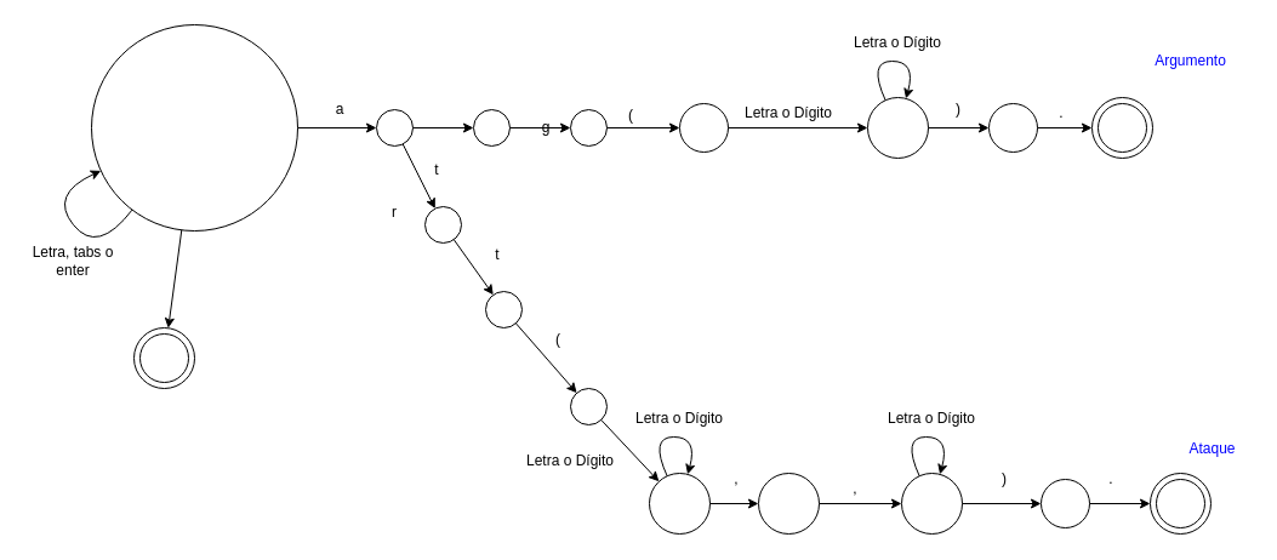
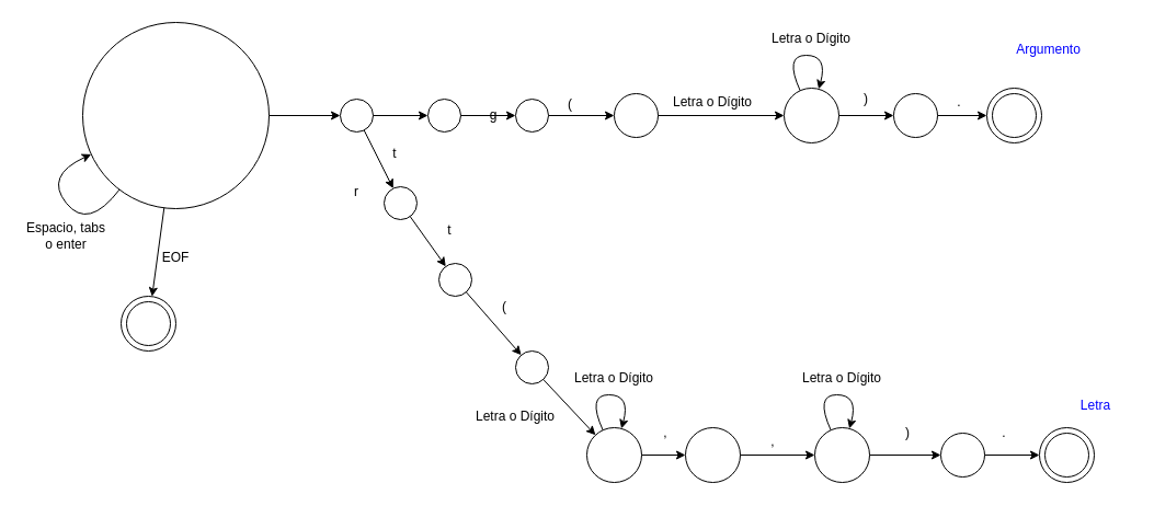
  <mxCell id="0" />
  <mxCell id="1" parent="0" />
  <mxCell id="2" value="" style="curved=1;endArrow=classic;html=1;rounded=0;" parent="1" source="13" target="13" edge="1"><mxGeometry width="50" height="50" relative="1" as="geometry"><mxPoint x="755" y="0" as="sourcePoint" /><mxPoint x="705" y="50" as="targetPoint" /><Array as="points"><mxPoint x="715" y="50" /><mxPoint x="755" y="50" /></Array></mxGeometry></mxCell>
  <mxCell id="3" value="" style="ellipse;whiteSpace=wrap;html=1;aspect=fixed;" parent="1" vertex="1"><mxGeometry x="75" y="20" width="170" height="170" as="geometry" /></mxCell>
  <mxCell id="4" value="" style="endArrow=classic;html=1;rounded=0;" parent="1" source="3" target="5" edge="1"><mxGeometry width="50" height="50" relative="1" as="geometry"><mxPoint x="180" y="180" as="sourcePoint" /><mxPoint x="350" y="80" as="targetPoint" /></mxGeometry></mxCell>
  <mxCell id="5" value="" style="ellipse;whiteSpace=wrap;html=1;aspect=fixed;" parent="1" vertex="1"><mxGeometry x="310" y="90" width="30" height="30" as="geometry" /></mxCell>
  <mxCell id="6" value="" style="ellipse;whiteSpace=wrap;html=1;aspect=fixed;" parent="1" vertex="1"><mxGeometry x="390" y="90" width="30" height="30" as="geometry" /></mxCell>
  <mxCell id="7" value="" style="endArrow=classic;html=1;rounded=0;" parent="1" source="5" target="6" edge="1"><mxGeometry width="50" height="50" relative="1" as="geometry"><mxPoint x="238.769" y="140.584" as="sourcePoint" /><mxPoint x="370.222" y="117.57" as="targetPoint" /></mxGeometry></mxCell>
  <mxCell id="8" value="" style="ellipse;whiteSpace=wrap;html=1;aspect=fixed;" parent="1" vertex="1"><mxGeometry x="470" y="90" width="30" height="30" as="geometry" /></mxCell>
  <mxCell id="9" value="" style="endArrow=classic;html=1;rounded=0;" parent="1" source="6" target="8" edge="1"><mxGeometry width="50" height="50" relative="1" as="geometry"><mxPoint x="520" y="60" as="sourcePoint" /><mxPoint x="490" y="115" as="targetPoint" /></mxGeometry></mxCell>
- <mxCell id="10" value="a" style="text;html=1;strokeColor=none;fillColor=none;align=center;verticalAlign=middle;whiteSpace=wrap;rounded=0;" parent="1" vertex="1"><mxGeometry x="270" y="80" width="20" height="20" as="geometry" /></mxCell>
  <mxCell id="11" value="r" style="text;html=1;strokeColor=none;fillColor=none;align=center;verticalAlign=middle;whiteSpace=wrap;rounded=0;" parent="1" vertex="1"><mxGeometry x="315" y="165" width="20" height="20" as="geometry" /></mxCell>
  <mxCell id="12" value="g" style="text;html=1;strokeColor=none;fillColor=none;align=center;verticalAlign=middle;whiteSpace=wrap;rounded=0;" parent="1" vertex="1"><mxGeometry x="440" y="95" width="20" height="20" as="geometry" /></mxCell>
  <mxCell id="13" value="" style="ellipse;whiteSpace=wrap;html=1;aspect=fixed;" parent="1" vertex="1"><mxGeometry x="715" y="80" width="50" height="50" as="geometry" /></mxCell>
  <mxCell id="14" value="(" style="text;html=1;strokeColor=none;fillColor=none;align=center;verticalAlign=middle;whiteSpace=wrap;rounded=0;" parent="1" vertex="1"><mxGeometry x="510" y="80" width="20" height="30" as="geometry" /></mxCell>
  <mxCell id="15" value="Letra o Dígito" style="text;html=1;strokeColor=none;fillColor=none;align=center;verticalAlign=middle;whiteSpace=wrap;rounded=0;" parent="1" vertex="1"><mxGeometry x="700" y="20" width="80" height="30" as="geometry" /></mxCell>
  <mxCell id="16" value="" style="endArrow=classic;html=1;rounded=0;" parent="1" source="13" target="17" edge="1"><mxGeometry width="50" height="50" relative="1" as="geometry"><mxPoint x="795" y="104.5" as="sourcePoint" /><mxPoint x="805" y="105" as="targetPoint" /></mxGeometry></mxCell>
  <mxCell id="17" value="" style="ellipse;whiteSpace=wrap;html=1;aspect=fixed;" parent="1" vertex="1"><mxGeometry x="815" y="85" width="40" height="40" as="geometry" /></mxCell>
  <mxCell id="18" value=")" style="text;html=1;strokeColor=none;fillColor=none;align=center;verticalAlign=middle;whiteSpace=wrap;rounded=0;" parent="1" vertex="1"><mxGeometry x="780" y="75" width="20" height="30" as="geometry" /></mxCell>
  <mxCell id="19" value="" style="ellipse;whiteSpace=wrap;html=1;aspect=fixed;" parent="1" vertex="1"><mxGeometry x="905" y="85" width="40" height="40" as="geometry" /></mxCell>
  <mxCell id="20" value="" style="ellipse;whiteSpace=wrap;html=1;aspect=fixed;fillColor=none;" parent="1" vertex="1"><mxGeometry x="900" y="80" width="50" height="50" as="geometry" /></mxCell>
  <mxCell id="21" value="" style="endArrow=classic;html=1;rounded=0;" parent="1" source="17" target="20" edge="1"><mxGeometry width="50" height="50" relative="1" as="geometry"><mxPoint x="815" y="150" as="sourcePoint" /><mxPoint x="865" y="150" as="targetPoint" /></mxGeometry></mxCell>
  <mxCell id="22" value="." style="text;html=1;strokeColor=none;fillColor=none;align=center;verticalAlign=middle;whiteSpace=wrap;rounded=0;" parent="1" vertex="1"><mxGeometry x="865" y="85" width="20" height="15" as="geometry" /></mxCell>
  <mxCell id="23" value="" style="ellipse;whiteSpace=wrap;html=1;aspect=fixed;" parent="1" vertex="1"><mxGeometry x="350" y="170" width="30" height="30" as="geometry" /></mxCell>
  <mxCell id="24" value="" style="endArrow=classic;html=1;rounded=0;" parent="1" source="5" target="23" edge="1"><mxGeometry width="50" height="50" relative="1" as="geometry"><mxPoint x="345" y="140" as="sourcePoint" /><mxPoint x="395" y="140" as="targetPoint" /></mxGeometry></mxCell>
  <mxCell id="25" value="t" style="text;html=1;strokeColor=none;fillColor=none;align=center;verticalAlign=middle;whiteSpace=wrap;rounded=0;" parent="1" vertex="1"><mxGeometry x="350" y="130" width="20" height="20" as="geometry" /></mxCell>
  <mxCell id="26" value="" style="ellipse;whiteSpace=wrap;html=1;aspect=fixed;" parent="1" vertex="1"><mxGeometry x="400" y="240" width="30" height="30" as="geometry" /></mxCell>
  <mxCell id="27" value="" style="endArrow=classic;html=1;rounded=0;" parent="1" source="23" target="26" edge="1"><mxGeometry width="50" height="50" relative="1" as="geometry"><mxPoint x="340.974" y="128.759" as="sourcePoint" /><mxPoint x="368.908" y="191.293" as="targetPoint" /></mxGeometry></mxCell>
  <mxCell id="28" value="t" style="text;html=1;strokeColor=none;fillColor=none;align=center;verticalAlign=middle;whiteSpace=wrap;rounded=0;" parent="1" vertex="1"><mxGeometry x="400" y="200" width="20" height="20" as="geometry" /></mxCell>
- <mxCell id="29" value="Argumento" style="text;html=1;strokeColor=none;fillColor=none;align=center;verticalAlign=middle;whiteSpace=wrap;rounded=0;fontColor=#0000FF;" parent="1" vertex="1"><mxGeometry x="950" y="40" width="62.5" height="20" as="geometry" /></mxCell>
+ <mxCell id="29" value="Argumento" style="text;html=1;strokeColor=none;fillColor=none;align=center;verticalAlign=middle;whiteSpace=wrap;rounded=0;fontColor=#0000FF;" parent="1" vertex="1"><mxGeometry x="925" y="35" width="62.5" height="20" as="geometry" /></mxCell>
  <mxCell id="30" value="" style="curved=1;endArrow=classic;html=1;rounded=0;" parent="1" source="3" target="3" edge="1"><mxGeometry width="50" height="50" relative="1" as="geometry"><mxPoint x="10" y="235" as="sourcePoint" /><mxPoint x="60" y="185" as="targetPoint" /><Array as="points"><mxPoint x="80" y="210" /><mxPoint x="40" y="160" /></Array></mxGeometry></mxCell>
- <mxCell id="31" value="Letra, tabs o enter" style="text;html=1;strokeColor=none;fillColor=none;align=center;verticalAlign=middle;whiteSpace=wrap;rounded=0;" parent="1" vertex="1"><mxGeometry x="20" y="200" width="80" height="30" as="geometry" /></mxCell>
+ <mxCell id="31" value="Espacio, tabs o enter" style="text;html=1;strokeColor=none;fillColor=none;align=center;verticalAlign=middle;whiteSpace=wrap;rounded=0;" parent="1" vertex="1"><mxGeometry x="20" y="200" width="80" height="30" as="geometry" /></mxCell>
  <mxCell id="32" value="" style="ellipse;whiteSpace=wrap;html=1;aspect=fixed;" parent="1" vertex="1"><mxGeometry x="115" y="275" width="40" height="40" as="geometry" /></mxCell>
  <mxCell id="33" value="" style="ellipse;whiteSpace=wrap;html=1;aspect=fixed;fillColor=none;" parent="1" vertex="1"><mxGeometry x="110" y="270" width="50" height="50" as="geometry" /></mxCell>
  <mxCell id="34" value="" style="endArrow=classic;html=1;rounded=0;" parent="1" source="3" target="33" edge="1"><mxGeometry width="50" height="50" relative="1" as="geometry"><mxPoint x="229.998" y="228.416" as="sourcePoint" /><mxPoint x="256.582" y="281.584" as="targetPoint" /></mxGeometry></mxCell>
+ <mxCell id="35" value="EOF" style="text;html=1;strokeColor=none;fillColor=none;align=center;verticalAlign=middle;whiteSpace=wrap;rounded=0;" parent="1" vertex="1"><mxGeometry x="140" y="220" width="40" height="30" as="geometry" /></mxCell>
  <mxCell id="36" value="" style="ellipse;whiteSpace=wrap;html=1;aspect=fixed;" vertex="1" parent="1"><mxGeometry x="470" y="320" width="30" height="30" as="geometry" /></mxCell>
  <mxCell id="37" value="" style="endArrow=classic;html=1;rounded=0;" edge="1" parent="1" source="26" target="36"><mxGeometry width="50" height="50" relative="1" as="geometry"><mxPoint x="480" y="240" as="sourcePoint" /><mxPoint x="440.001" y="345.614" as="targetPoint" /></mxGeometry></mxCell>
  <mxCell id="38" value="(" style="text;html=1;strokeColor=none;fillColor=none;align=center;verticalAlign=middle;whiteSpace=wrap;rounded=0;" vertex="1" parent="1"><mxGeometry x="450" y="265" width="20" height="30" as="geometry" /></mxCell>
  <mxCell id="39" value="" style="curved=1;endArrow=classic;html=1;rounded=0;" edge="1" parent="1" source="40" target="40"><mxGeometry width="50" height="50" relative="1" as="geometry"><mxPoint x="575" y="310" as="sourcePoint" /><mxPoint x="525" y="360" as="targetPoint" /><Array as="points"><mxPoint x="535" y="360" /><mxPoint x="575" y="360" /></Array></mxGeometry></mxCell>
  <mxCell id="40" value="" style="ellipse;whiteSpace=wrap;html=1;aspect=fixed;" vertex="1" parent="1"><mxGeometry x="535" y="390" width="50" height="50" as="geometry" /></mxCell>
  <mxCell id="41" value="Letra o Dígito" style="text;html=1;strokeColor=none;fillColor=none;align=center;verticalAlign=middle;whiteSpace=wrap;rounded=0;" vertex="1" parent="1"><mxGeometry x="520" y="330" width="80" height="30" as="geometry" /></mxCell>
  <mxCell id="42" value="" style="endArrow=classic;html=1;rounded=0;" edge="1" parent="1" source="36" target="40"><mxGeometry width="50" height="50" relative="1" as="geometry"><mxPoint x="520" y="300" as="sourcePoint" /><mxPoint x="470" y="170" as="targetPoint" /></mxGeometry></mxCell>
  <mxCell id="43" value="," style="text;html=1;strokeColor=none;fillColor=none;align=center;verticalAlign=middle;whiteSpace=wrap;rounded=0;" vertex="1" parent="1"><mxGeometry x="597" y="380" width="20" height="30" as="geometry" /></mxCell>
  <mxCell id="44" value="" style="curved=1;endArrow=classic;html=1;rounded=0;" edge="1" parent="1" source="45" target="45"><mxGeometry width="50" height="50" relative="1" as="geometry"><mxPoint x="783" y="310" as="sourcePoint" /><mxPoint x="733" y="360" as="targetPoint" /><Array as="points"><mxPoint x="743" y="360" /><mxPoint x="783" y="360" /></Array></mxGeometry></mxCell>
  <mxCell id="45" value="" style="ellipse;whiteSpace=wrap;html=1;aspect=fixed;" vertex="1" parent="1"><mxGeometry x="743" y="390" width="50" height="50" as="geometry" /></mxCell>
  <mxCell id="46" value="Letra o Dígito" style="text;html=1;strokeColor=none;fillColor=none;align=center;verticalAlign=middle;whiteSpace=wrap;rounded=0;" vertex="1" parent="1"><mxGeometry x="728" y="330" width="80" height="30" as="geometry" /></mxCell>
  <mxCell id="47" value=")" style="text;html=1;strokeColor=none;fillColor=none;align=center;verticalAlign=middle;whiteSpace=wrap;rounded=0;" vertex="1" parent="1"><mxGeometry x="818" y="380" width="20" height="30" as="geometry" /></mxCell>
  <mxCell id="48" value="" style="ellipse;whiteSpace=wrap;html=1;aspect=fixed;" vertex="1" parent="1"><mxGeometry x="858" y="395" width="40" height="40" as="geometry" /></mxCell>
  <mxCell id="49" value="" style="endArrow=classic;html=1;rounded=0;" edge="1" parent="1" source="45" target="48"><mxGeometry width="50" height="50" relative="1" as="geometry"><mxPoint x="748" y="260" as="sourcePoint" /><mxPoint x="798" y="210" as="targetPoint" /></mxGeometry></mxCell>
  <mxCell id="50" value="" style="endArrow=classic;html=1;rounded=0;" edge="1" parent="1" source="48" target="53"><mxGeometry width="50" height="50" relative="1" as="geometry"><mxPoint x="958" y="280" as="sourcePoint" /><mxPoint x="959" y="415" as="targetPoint" /></mxGeometry></mxCell>
- <mxCell id="51" value="Ataque" style="text;html=1;strokeColor=none;fillColor=none;align=center;verticalAlign=middle;whiteSpace=wrap;rounded=0;fontColor=#0000FF;" vertex="1" parent="1"><mxGeometry x="968" y="360" width="62.5" height="20" as="geometry" /></mxCell>
+ <mxCell id="51" value="Letra" style="text;html=1;strokeColor=none;fillColor=none;align=center;verticalAlign=middle;whiteSpace=wrap;rounded=0;fontColor=#0000FF;" vertex="1" parent="1"><mxGeometry x="968" y="360" width="62.5" height="20" as="geometry" /></mxCell>
  <mxCell id="52" value="" style="ellipse;whiteSpace=wrap;html=1;aspect=fixed;" vertex="1" parent="1"><mxGeometry x="953" y="395" width="40" height="40" as="geometry" /></mxCell>
  <mxCell id="53" value="" style="ellipse;whiteSpace=wrap;html=1;aspect=fixed;fillColor=none;" vertex="1" parent="1"><mxGeometry x="948" y="390" width="50" height="50" as="geometry" /></mxCell>
  <mxCell id="54" value="." style="text;html=1;strokeColor=none;fillColor=none;align=center;verticalAlign=middle;whiteSpace=wrap;rounded=0;" vertex="1" parent="1"><mxGeometry x="905.5" y="387.5" width="20" height="15" as="geometry" /></mxCell>
  <mxCell id="55" value="Letra o Dígito" style="text;html=1;strokeColor=none;fillColor=none;align=center;verticalAlign=middle;whiteSpace=wrap;rounded=0;" vertex="1" parent="1"><mxGeometry x="430" y="365" width="80" height="30" as="geometry" /></mxCell>
  <mxCell id="56" value="" style="ellipse;whiteSpace=wrap;html=1;aspect=fixed;" vertex="1" parent="1"><mxGeometry x="560" y="85" width="40" height="40" as="geometry" /></mxCell>
  <mxCell id="57" value="" style="endArrow=classic;html=1;rounded=0;" edge="1" parent="1" source="8" target="56"><mxGeometry width="50" height="50" relative="1" as="geometry"><mxPoint x="610" y="370" as="sourcePoint" /><mxPoint x="660" y="320" as="targetPoint" /></mxGeometry></mxCell>
  <mxCell id="58" value="" style="endArrow=classic;html=1;rounded=0;" edge="1" parent="1" source="56" target="13"><mxGeometry width="50" height="50" relative="1" as="geometry"><mxPoint x="610" y="370" as="sourcePoint" /><mxPoint x="660" y="320" as="targetPoint" /></mxGeometry></mxCell>
  <mxCell id="59" value="Letra o Dígito" style="text;html=1;strokeColor=none;fillColor=none;align=center;verticalAlign=middle;whiteSpace=wrap;rounded=0;" vertex="1" parent="1"><mxGeometry x="610" y="77.5" width="80" height="30" as="geometry" /></mxCell>
  <mxCell id="60" value="" style="ellipse;whiteSpace=wrap;html=1;aspect=fixed;" vertex="1" parent="1"><mxGeometry x="625" y="390" width="50" height="50" as="geometry" /></mxCell>
  <mxCell id="61" value="" style="endArrow=classic;html=1;rounded=0;" edge="1" parent="1" source="40" target="60"><mxGeometry width="50" height="50" relative="1" as="geometry"><mxPoint x="610" y="370" as="sourcePoint" /><mxPoint x="660" y="320" as="targetPoint" /></mxGeometry></mxCell>
  <mxCell id="62" value="" style="endArrow=classic;html=1;rounded=0;" edge="1" parent="1" source="60" target="45"><mxGeometry width="50" height="50" relative="1" as="geometry"><mxPoint x="610" y="370" as="sourcePoint" /><mxPoint x="660" y="320" as="targetPoint" /></mxGeometry></mxCell>
  <mxCell id="63" value="," style="text;html=1;strokeColor=none;fillColor=none;align=center;verticalAlign=middle;whiteSpace=wrap;rounded=0;" vertex="1" parent="1"><mxGeometry x="695" y="387.5" width="20" height="30" as="geometry" /></mxCell>
